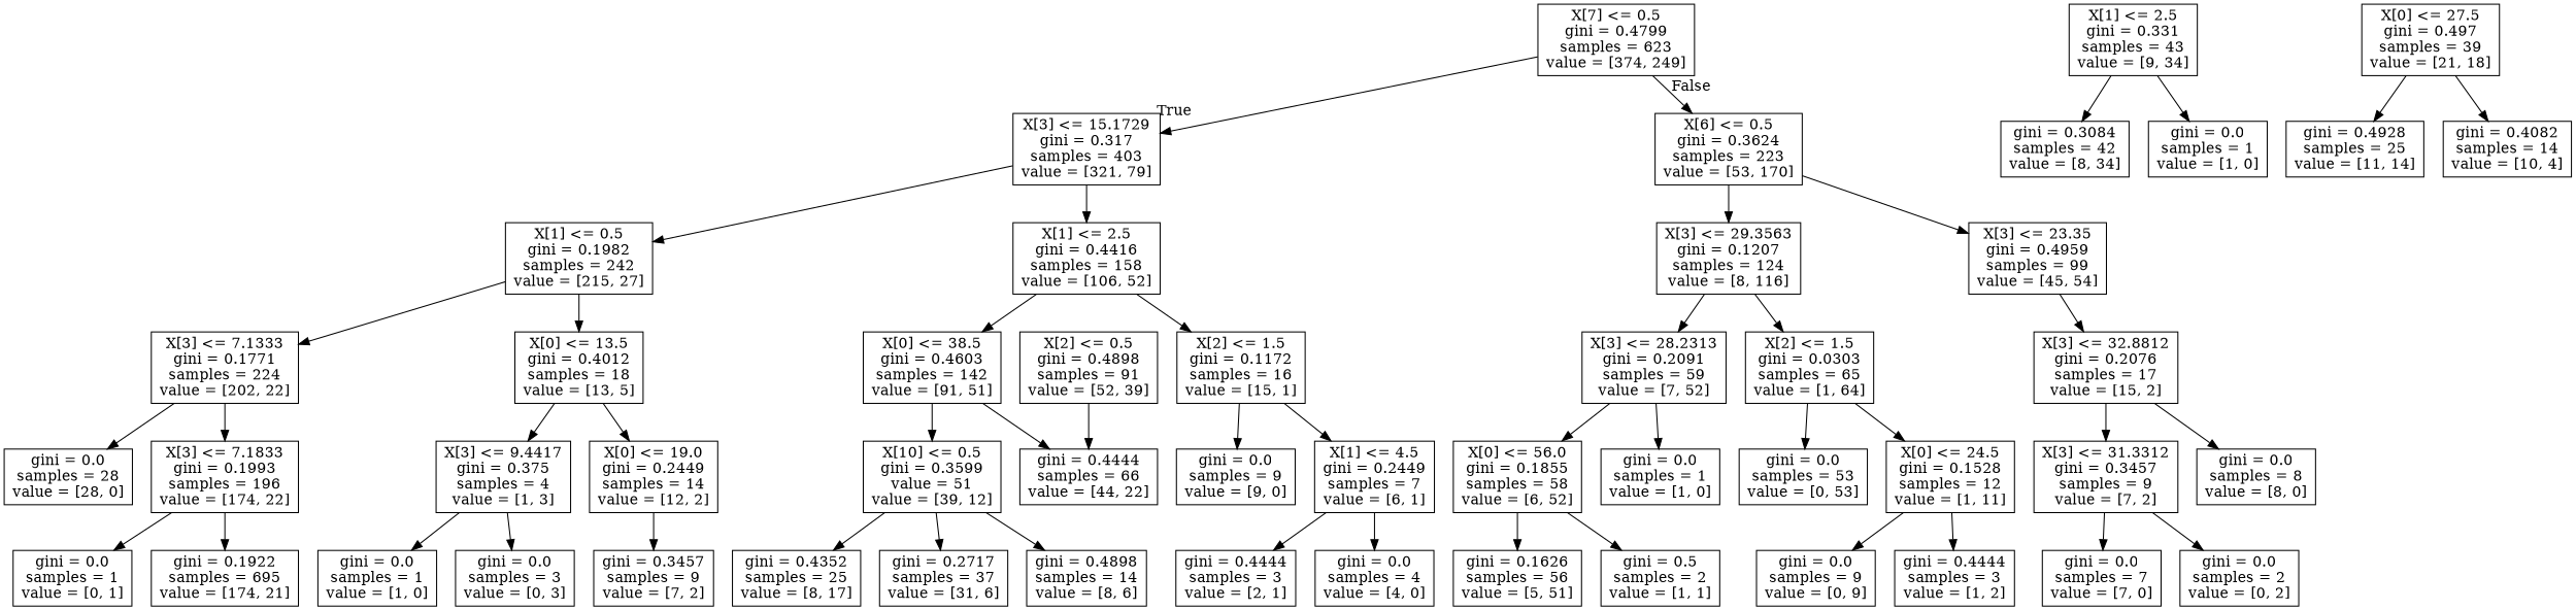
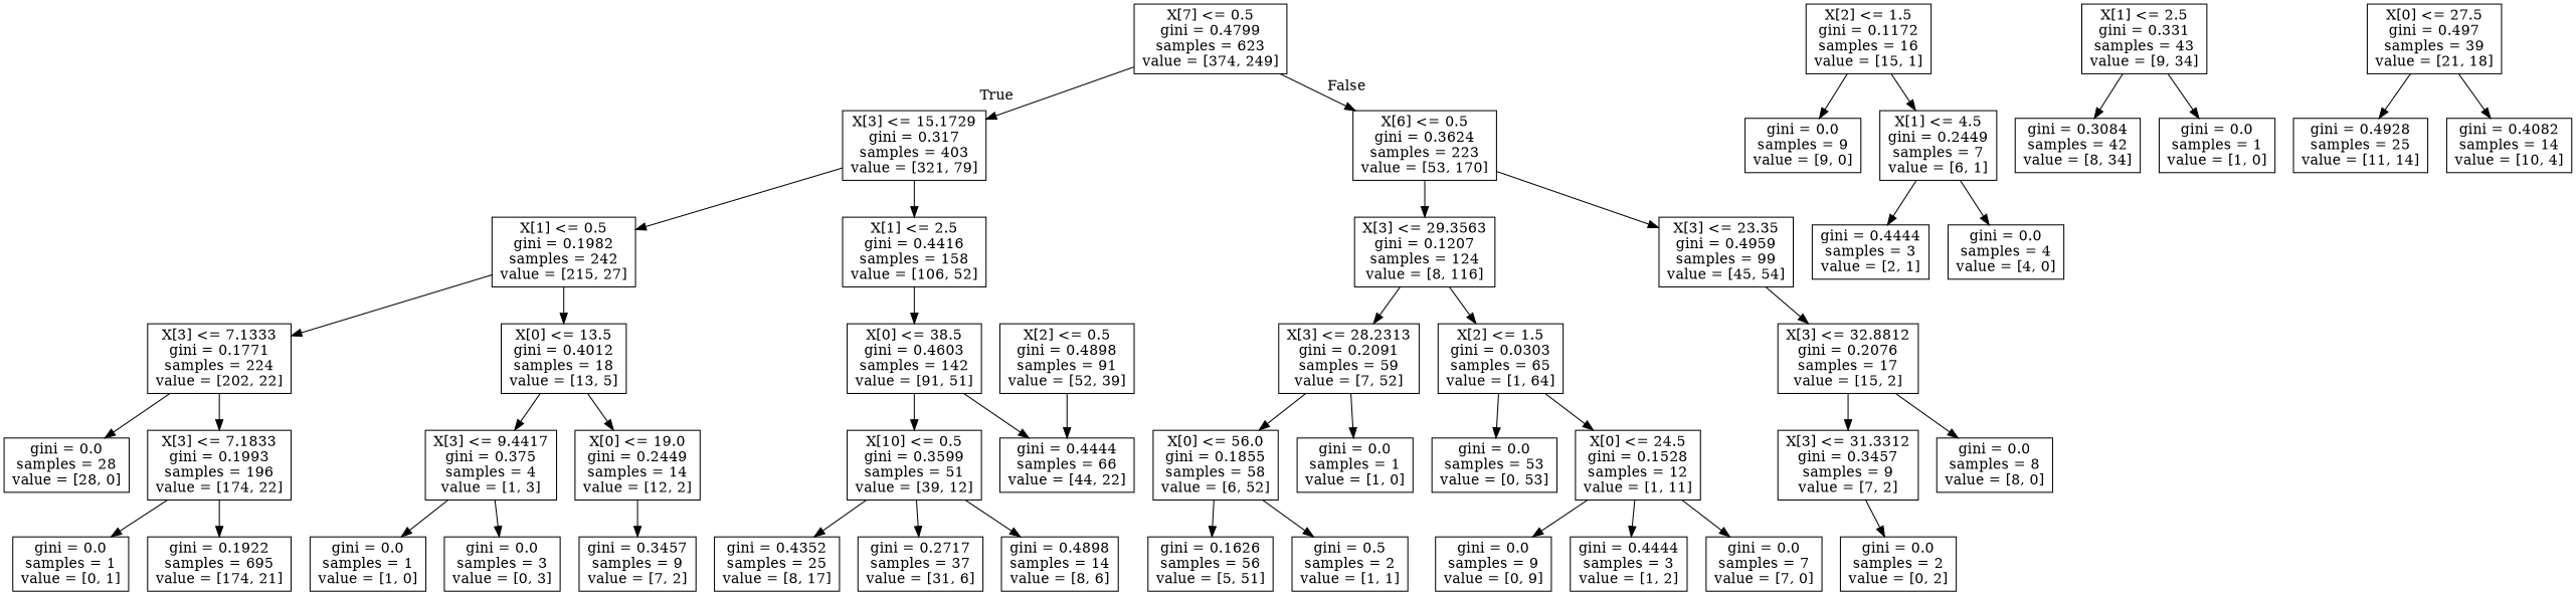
  digraph {
    node [shape=box]
    n1 [label="X[7] <= 0.5\ngini = 0.4799\nsamples = 623\nvalue = [374, 249]"]
    n2 [label="X[3] <= 15.1729\ngini = 0.317\nsamples = 403\nvalue = [321, 79]"]
    n3 [label="X[6] <= 0.5\ngini = 0.3624\nsamples = 223\nvalue = [53, 170]"]
    n4 [label="X[1] <= 0.5\ngini = 0.1982\nsamples = 242\nvalue = [215, 27]"]
    n5 [label="X[1] <= 2.5\ngini = 0.4416\nsamples = 158\nvalue = [106, 52]"]
    n6 [label="X[3] <= 29.3563\ngini = 0.1207\nsamples = 124\nvalue = [8, 116]"]
    n7 [label="X[3] <= 23.35\ngini = 0.4959\nsamples = 99\nvalue = [45, 54]"]
    n8 [label="X[3] <= 7.1333\ngini = 0.1771\nsamples = 224\nvalue = [202, 22]"]
    n9 [label="X[0] <= 13.5\ngini = 0.4012\nsamples = 18\nvalue = [13, 5]"]
    n10 [label="X[0] <= 38.5\ngini = 0.4603\nsamples = 142\nvalue = [91, 51]"]
    n11 [label="X[2] <= 1.5\ngini = 0.1172\nsamples = 16\nvalue = [15, 1]"]
    n12 [label="gini = 0.0\nsamples = 28\nvalue = [28, 0]"]
    n13 [label="X[3] <= 7.1833\ngini = 0.1993\nsamples = 196\nvalue = [174, 22]"]
    n14 [label="X[3] <= 9.4417\ngini = 0.375\nsamples = 4\nvalue = [1, 3]"]
    n15 [label="X[0] <= 19.0\ngini = 0.2449\nsamples = 14\nvalue = [12, 2]"]
    n16 [label="gini = 0.0\nsamples = 1\nvalue = [0, 1]"]
    n17 [label="gini = 0.1922\nsamples = 695\nvalue = [174, 21]"]
    n18 [label="gini = 0.0\nsamples = 1\nvalue = [1, 0]"]
    n19 [label="gini = 0.0\nsamples = 3\nvalue = [0, 3]"]
    n20 [label="gini = 0.3457\nsamples = 9\nvalue = [7, 2]"]
-   n21 [label="X[10] <= 0.5\ngini = 0.3599\nvalue = 51\nvalue = [39, 12]"]
+   n21 [label="X[10] <= 0.5\ngini = 0.3599\nsamples = 51\nvalue = [39, 12]"]
    n22 [label="gini = 0.4444\nsamples = 66\nvalue = [44, 22]"]
    n23 [label="gini = 0.0\nsamples = 9\nvalue = [9, 0]"]
    n24 [label="X[1] <= 4.5\ngini = 0.2449\nsamples = 7\nvalue = [6, 1]"]
    n25 [label="X[2] <= 0.5\ngini = 0.4898\nsamples = 91\nvalue = [52, 39]"]
    n26 [label="gini = 0.4352\nsamples = 25\nvalue = [8, 17]"]
    n27 [label="gini = 0.2717\nsamples = 37\nvalue = [31, 6]"]
    n28 [label="gini = 0.4898\nsamples = 14\nvalue = [8, 6]"]
    n29 [label="gini = 0.4444\nsamples = 3\nvalue = [2, 1]"]
    n30 [label="gini = 0.0\nsamples = 4\nvalue = [4, 0]"]
    n31 [label="X[3] <= 28.2313\ngini = 0.2091\nsamples = 59\nvalue = [7, 52]"]
    n32 [label="X[2] <= 1.5\ngini = 0.0303\nsamples = 65\nvalue = [1, 64]"]
    n33 [label="X[3] <= 32.8812\ngini = 0.2076\nsamples = 17\nvalue = [15, 2]"]
    n34 [label="X[0] <= 56.0\ngini = 0.1855\nsamples = 58\nvalue = [6, 52]"]
    n35 [label="gini = 0.0\nsamples = 1\nvalue = [1, 0]"]
    n36 [label="gini = 0.0\nsamples = 53\nvalue = [0, 53]"]
    n37 [label="X[0] <= 24.5\ngini = 0.1528\nsamples = 12\nvalue = [1, 11]"]
    n38 [label="gini = 0.1626\nsamples = 56\nvalue = [5, 51]"]
    n39 [label="gini = 0.5\nsamples = 2\nvalue = [1, 1]"]
    n40 [label="gini = 0.0\nsamples = 9\nvalue = [0, 9]"]
    n41 [label="gini = 0.4444\nsamples = 3\nvalue = [1, 2]"]
    n42 [label="X[3] <= 31.3312\ngini = 0.3457\nsamples = 9\nvalue = [7, 2]"]
    n43 [label="gini = 0.0\nsamples = 8\nvalue = [8, 0]"]
    n44 [label="X[1] <= 2.5\ngini = 0.331\nsamples = 43\nvalue = [9, 34]"]
    n45 [label="gini = 0.3084\nsamples = 42\nvalue = [8, 34]"]
    n46 [label="gini = 0.0\nsamples = 1\nvalue = [1, 0]"]
    n47 [label="X[0] <= 27.5\ngini = 0.497\nsamples = 39\nvalue = [21, 18]"]
    n48 [label="gini = 0.4928\nsamples = 25\nvalue = [11, 14]"]
    n49 [label="gini = 0.4082\nsamples = 14\nvalue = [10, 4]"]
    n50 [label="gini = 0.0\nsamples = 7\nvalue = [7, 0]"]
    n51 [label="gini = 0.0\nsamples = 2\nvalue = [0, 2]"]
    n1 -> n2 [headlabel=True labelangle=45 labeldistance=2.5]
    n1 -> n3 [headlabel=False labelangle=-45 labeldistance=2.5]
    n2 -> n4
    n2 -> n5
    n3 -> n6
    n3 -> n7
    n4 -> n8
    n4 -> n9
    n5 -> n10
-   n5 -> n11
    n6 -> n31
    n6 -> n32
    n7 -> n33
    n8 -> n12
    n8 -> n13
    n9 -> n14
    n9 -> n15
    n10 -> n21
    n10 -> n22
    n11 -> n23
    n11 -> n24
    n13 -> n16
    n13 -> n17
    n14 -> n18
    n14 -> n19
    n15 -> n20
    n21 -> n26
    n21 -> n27
    n21 -> n28
    n24 -> n29
    n24 -> n30
    n25 -> n22
    n31 -> n34
    n31 -> n35
    n32 -> n36
    n32 -> n37
    n33 -> n42
    n33 -> n43
    n34 -> n38
    n34 -> n39
    n37 -> n40
    n37 -> n41
-   n42 -> n50
+   n37 -> n50
    n42 -> n51
    n44 -> n45
    n44 -> n46
    n47 -> n48
    n47 -> n49
  }
